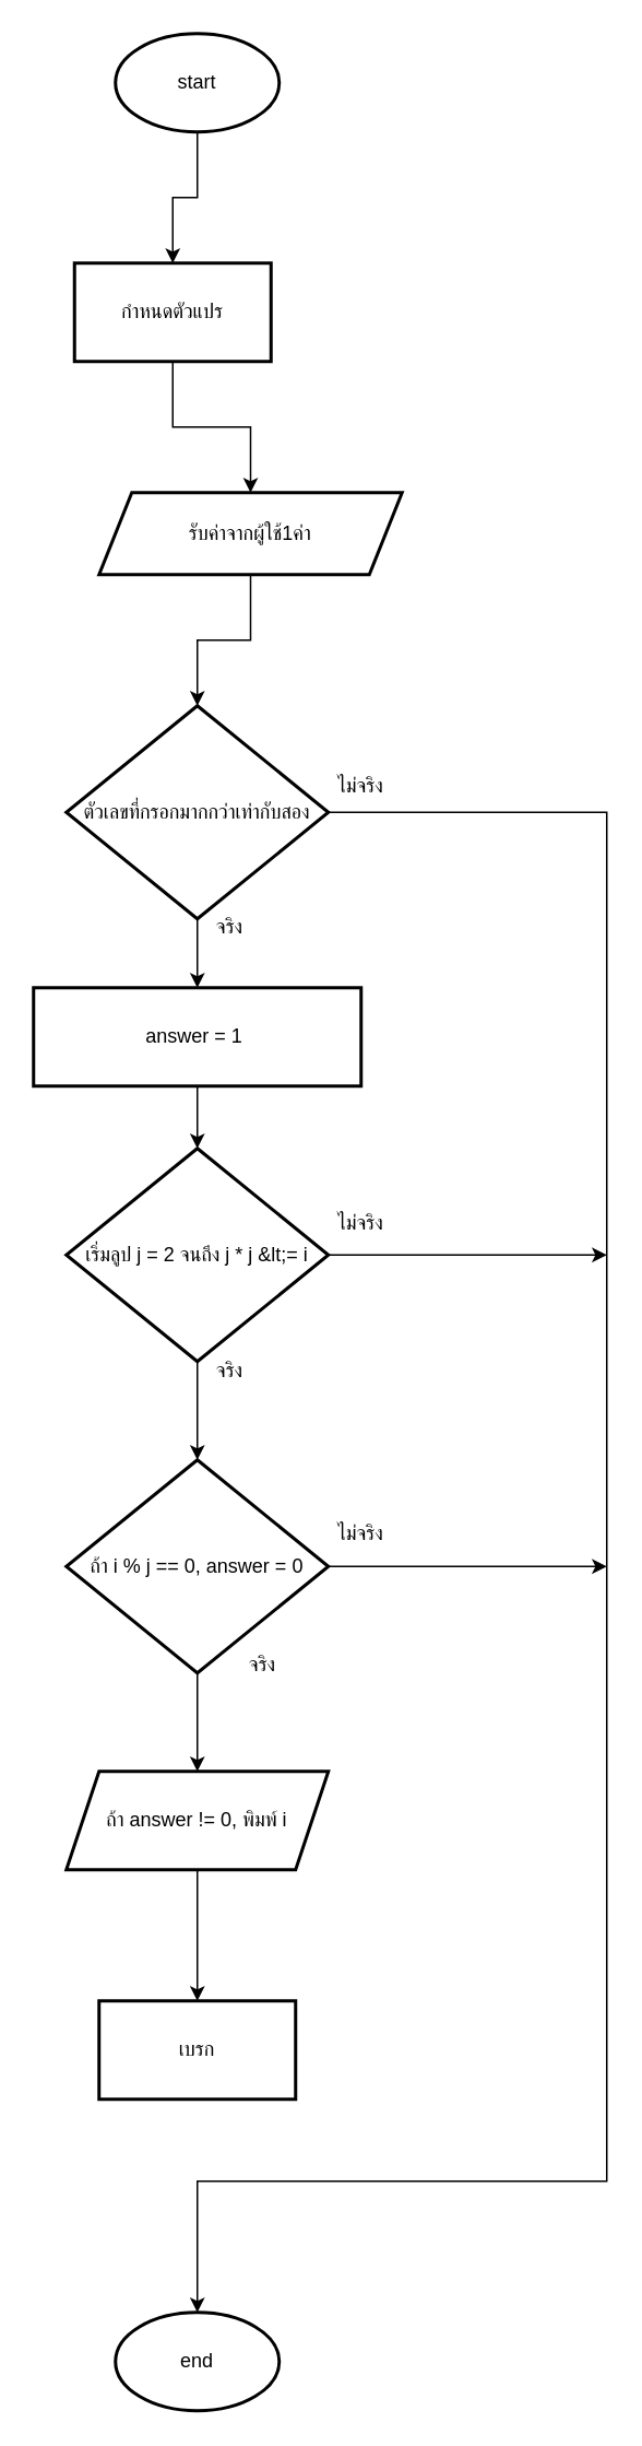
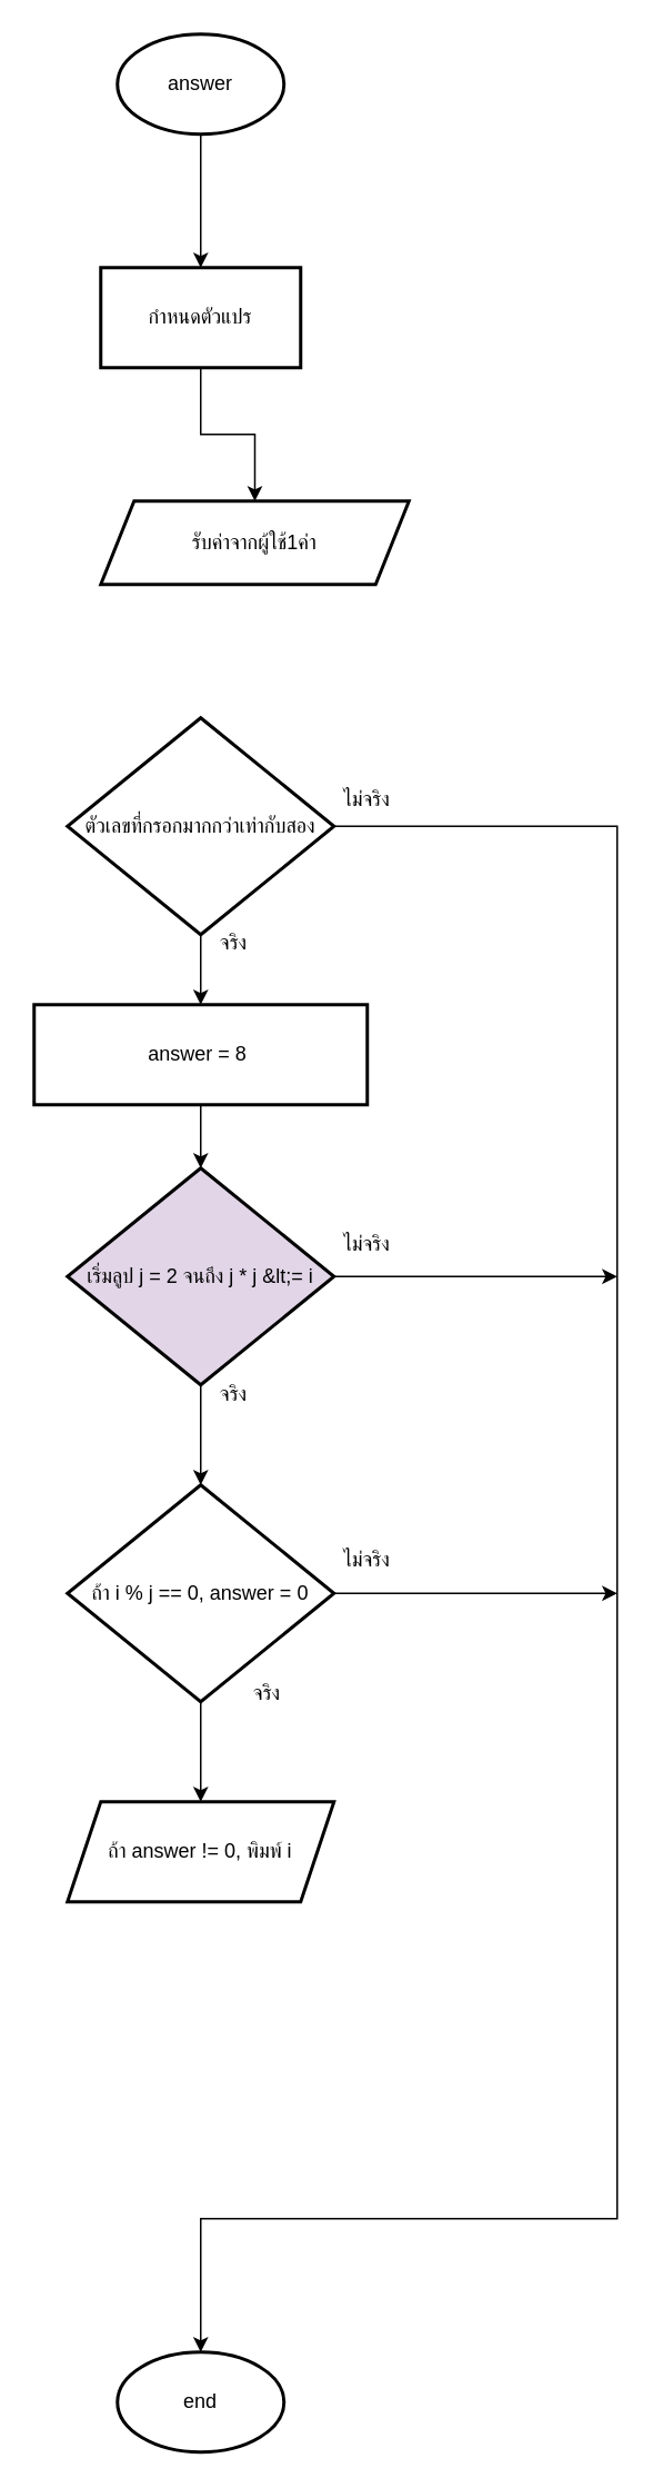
  <mxCell id="0" />
  <mxCell id="1" parent="0" />
  <mxCell id="2" value="" style="edgeStyle=orthogonalEdgeStyle;rounded=0;orthogonalLoop=1;jettySize=auto;html=1;" edge="1" parent="1" source="3" target="5"><mxGeometry relative="1" as="geometry" /></mxCell>
- <mxCell id="3" value="start" style="strokeWidth=2;html=1;shape=mxgraph.flowchart.start_1;whiteSpace=wrap;" vertex="1" parent="1"><mxGeometry x="70" y="20" width="100" height="60" as="geometry" /></mxCell>
+ <mxCell id="3" value="answer" style="strokeWidth=2;html=1;shape=mxgraph.flowchart.start_1;whiteSpace=wrap;" vertex="1" parent="1"><mxGeometry x="70" y="20" width="100" height="60" as="geometry" /></mxCell>
  <mxCell id="4" value="" style="edgeStyle=orthogonalEdgeStyle;rounded=0;orthogonalLoop=1;jettySize=auto;html=1;" edge="1" parent="1" source="5" target="7"><mxGeometry relative="1" as="geometry" /></mxCell>
- <mxCell id="5" value="กำหนดตัวแปร" style="whiteSpace=wrap;html=1;strokeWidth=2;" vertex="1" parent="1"><mxGeometry x="45" y="160" width="120" height="60" as="geometry" /></mxCell>
- <mxCell id="6" value="" style="edgeStyle=orthogonalEdgeStyle;rounded=0;orthogonalLoop=1;jettySize=auto;html=1;" edge="1" parent="1" source="7" target="10"><mxGeometry relative="1" as="geometry" /></mxCell>
+ <mxCell id="5" value="กำหนดตัวแปร" style="whiteSpace=wrap;html=1;strokeWidth=2;" vertex="1" parent="1"><mxGeometry x="60" y="160" width="120" height="60" as="geometry" /></mxCell>
  <mxCell id="7" value="รับค่าจากผู้ใช้1ค่า" style="shape=parallelogram;perimeter=parallelogramPerimeter;whiteSpace=wrap;html=1;fixedSize=1;strokeWidth=2;" vertex="1" parent="1"><mxGeometry x="60" y="300" width="185" height="50" as="geometry" /></mxCell>
  <mxCell id="8" value="" style="edgeStyle=orthogonalEdgeStyle;rounded=0;orthogonalLoop=1;jettySize=auto;html=1;" edge="1" parent="1" source="10" target="16"><mxGeometry relative="1" as="geometry" /></mxCell>
  <mxCell id="9" style="edgeStyle=orthogonalEdgeStyle;rounded=0;orthogonalLoop=1;jettySize=auto;html=1;" edge="1" parent="1" source="10"><mxGeometry relative="1" as="geometry"><mxPoint x="120" y="1410" as="targetPoint" /><Array as="points"><mxPoint x="370" y="495" /><mxPoint x="370" y="1330" /><mxPoint x="120" y="1330" /></Array></mxGeometry></mxCell>
  <mxCell id="10" value="ตัวเลขที่กรอกมากกว่าเท่ากับสอง" style="rhombus;whiteSpace=wrap;html=1;strokeWidth=2;" vertex="1" parent="1"><mxGeometry x="40" y="430" width="160" height="130" as="geometry" /></mxCell>
  <mxCell id="11" style="edgeStyle=orthogonalEdgeStyle;rounded=0;orthogonalLoop=1;jettySize=auto;html=1;" edge="1" parent="1" source="13"><mxGeometry relative="1" as="geometry"><mxPoint x="370" y="765" as="targetPoint" /></mxGeometry></mxCell>
  <mxCell id="12" value="" style="edgeStyle=orthogonalEdgeStyle;rounded=0;orthogonalLoop=1;jettySize=auto;html=1;" edge="1" parent="1" source="13" target="22"><mxGeometry relative="1" as="geometry" /></mxCell>
- <mxCell id="13" value="เริ่มลูป j = 2 จนถึง j * j &amp;amp;lt;= i" style="rhombus;whiteSpace=wrap;html=1;strokeWidth=2;" vertex="1" parent="1"><mxGeometry x="40" y="700" width="160" height="130" as="geometry" /></mxCell>
+ <mxCell id="13" value="เริ่มลูป j = 2 จนถึง j * j &amp;amp;lt;= i" style="rhombus;whiteSpace=wrap;html=1;strokeWidth=2;fillColor=#e1d5e7;" vertex="1" parent="1"><mxGeometry x="40" y="700" width="160" height="130" as="geometry" /></mxCell>
  <mxCell id="14" value="จริง" style="text;html=1;align=center;verticalAlign=middle;whiteSpace=wrap;rounded=0;" vertex="1" parent="1"><mxGeometry x="110" y="550" width="60" height="30" as="geometry" /></mxCell>
  <mxCell id="15" value="" style="edgeStyle=orthogonalEdgeStyle;rounded=0;orthogonalLoop=1;jettySize=auto;html=1;" edge="1" parent="1" source="16" target="13"><mxGeometry relative="1" as="geometry" /></mxCell>
- <mxCell id="16" value="answer = 1&amp;nbsp;" style="rounded=0;whiteSpace=wrap;html=1;strokeWidth=2;" vertex="1" parent="1"><mxGeometry x="20" y="602" width="200" height="60" as="geometry" /></mxCell>
+ <mxCell id="16" value="answer = 8&amp;nbsp;" style="rounded=0;whiteSpace=wrap;html=1;strokeWidth=2;" vertex="1" parent="1"><mxGeometry x="20" y="602" width="200" height="60" as="geometry" /></mxCell>
  <mxCell id="17" value="จริง" style="text;html=1;align=center;verticalAlign=middle;whiteSpace=wrap;rounded=0;" vertex="1" parent="1"><mxGeometry x="110" y="820.5" width="60" height="30" as="geometry" /></mxCell>
  <mxCell id="18" value="ไม่จริง" style="text;html=1;align=center;verticalAlign=middle;whiteSpace=wrap;rounded=0;" vertex="1" parent="1"><mxGeometry x="190" y="464" width="60" height="30" as="geometry" /></mxCell>
  <mxCell id="19" value="ไม่จริง" style="text;html=1;align=center;verticalAlign=middle;whiteSpace=wrap;rounded=0;" vertex="1" parent="1"><mxGeometry x="190" y="731" width="60" height="30" as="geometry" /></mxCell>
  <mxCell id="20" style="edgeStyle=orthogonalEdgeStyle;rounded=0;orthogonalLoop=1;jettySize=auto;html=1;" edge="1" parent="1" source="22"><mxGeometry relative="1" as="geometry"><mxPoint x="370" y="955" as="targetPoint" /></mxGeometry></mxCell>
  <mxCell id="21" value="" style="edgeStyle=orthogonalEdgeStyle;rounded=0;orthogonalLoop=1;jettySize=auto;html=1;" edge="1" parent="1" source="22" target="26"><mxGeometry relative="1" as="geometry" /></mxCell>
  <mxCell id="22" value="ถ้า i % j == 0, answer = 0" style="rhombus;whiteSpace=wrap;html=1;strokeWidth=2;" vertex="1" parent="1"><mxGeometry x="40" y="890" width="160" height="130" as="geometry" /></mxCell>
  <mxCell id="23" value="จริง" style="text;html=1;align=center;verticalAlign=middle;whiteSpace=wrap;rounded=0;" vertex="1" parent="1"><mxGeometry x="130" y="1000" width="60" height="30" as="geometry" /></mxCell>
  <mxCell id="24" value="ไม่จริง" style="text;html=1;align=center;verticalAlign=middle;whiteSpace=wrap;rounded=0;" vertex="1" parent="1"><mxGeometry x="190" y="919.5" width="60" height="30" as="geometry" /></mxCell>
- <mxCell id="25" value="" style="edgeStyle=orthogonalEdgeStyle;rounded=0;orthogonalLoop=1;jettySize=auto;html=1;" edge="1" parent="1" source="26" target="27"><mxGeometry relative="1" as="geometry" /></mxCell>
  <mxCell id="26" value="ถ้า answer != 0, พิมพ์ i" style="shape=parallelogram;perimeter=parallelogramPerimeter;whiteSpace=wrap;html=1;fixedSize=1;strokeWidth=2;" vertex="1" parent="1"><mxGeometry x="40" y="1080" width="160" height="60" as="geometry" /></mxCell>
- <mxCell id="27" value="เบรก" style="whiteSpace=wrap;html=1;strokeWidth=2;" vertex="1" parent="1"><mxGeometry x="60" y="1220" width="120" height="60" as="geometry" /></mxCell>
  <mxCell id="28" value="end" style="strokeWidth=2;html=1;shape=mxgraph.flowchart.start_1;whiteSpace=wrap;" vertex="1" parent="1"><mxGeometry x="70" y="1410" width="100" height="60" as="geometry" /></mxCell>
